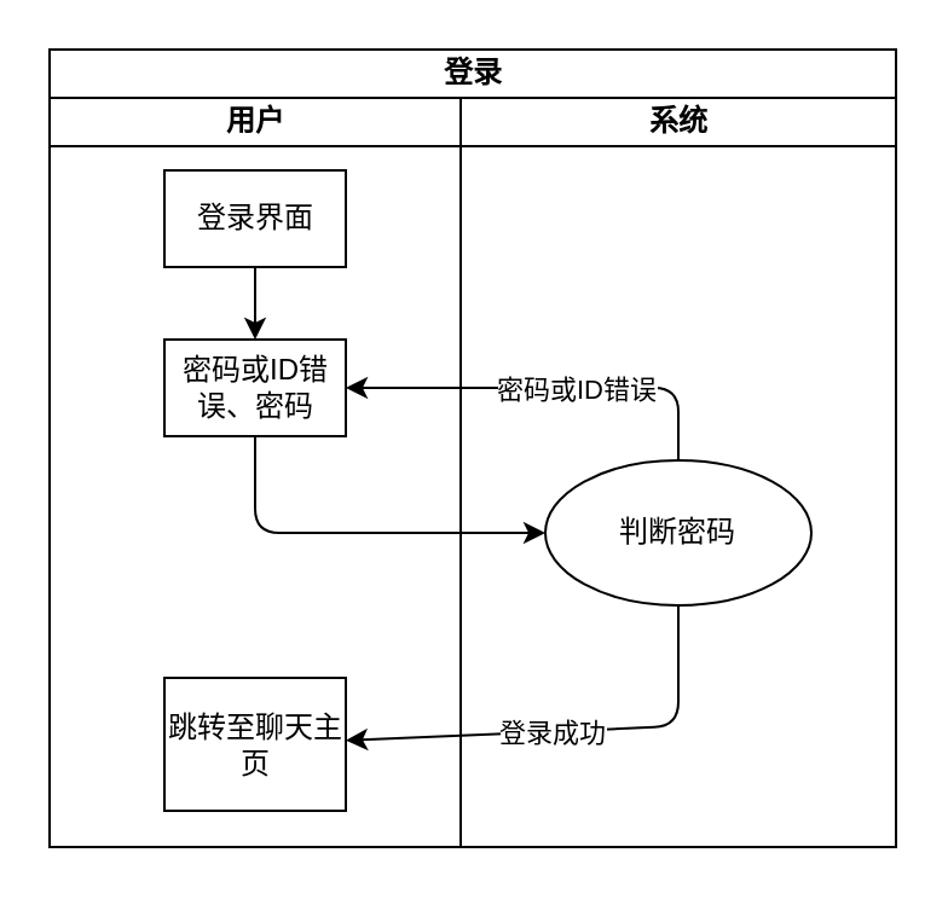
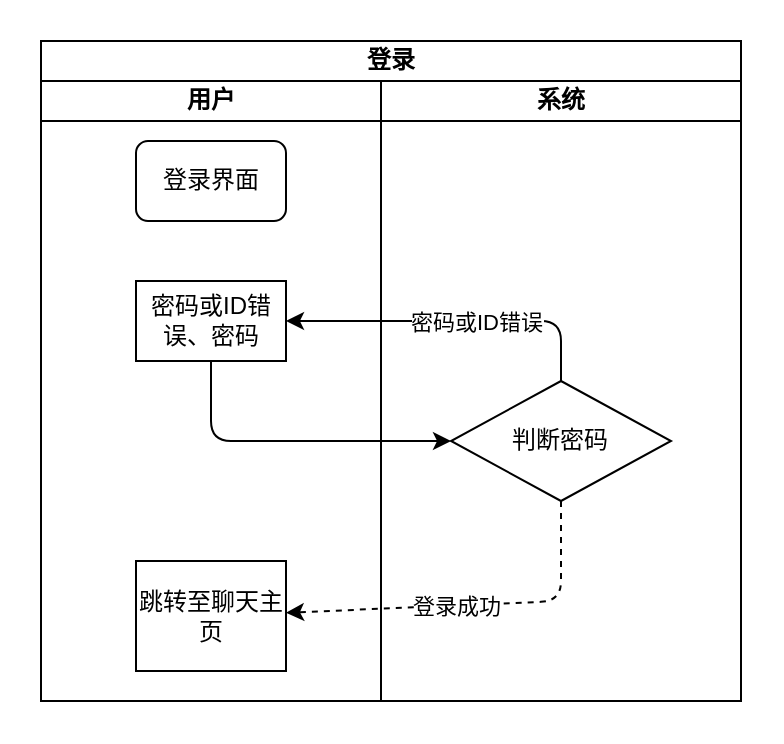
  <mxCell id="0" />
  <mxCell id="1" parent="0" />
  <mxCell id="2" value="登录" style="swimlane;childLayout=stackLayout;resizeParent=1;resizeParentMax=0;startSize=20;html=1;rounded=0;shadow=0;glass=0;swimlaneFillColor=default;" vertex="1" parent="1"><mxGeometry x="20" y="20" width="350" height="330" as="geometry" /></mxCell>
  <mxCell id="3" value="用户" style="swimlane;startSize=20;html=1;rounded=0;swimlaneFillColor=default;" vertex="1" parent="2"><mxGeometry y="20" width="170" height="310" as="geometry" /></mxCell>
- <mxCell id="4" value="" style="edgeStyle=none;html=1;" edge="1" parent="3" source="5" target="6"><mxGeometry relative="1" as="geometry" /></mxCell>
- <mxCell id="5" value="登录界面" style="rounded=0;whiteSpace=wrap;html=1;gradientColor=none;" vertex="1" parent="3"><mxGeometry x="47.5" y="30" width="75" height="40" as="geometry" /></mxCell>
+ <mxCell id="5" value="登录界面" style="whiteSpace=wrap;html=1;gradientColor=none;rounded=1;" vertex="1" parent="3"><mxGeometry x="47.5" y="30" width="75" height="40" as="geometry" /></mxCell>
  <mxCell id="6" value="密码或ID错误、密码" style="rounded=0;whiteSpace=wrap;html=1;gradientColor=none;" vertex="1" parent="3"><mxGeometry x="47.5" y="100" width="75" height="40" as="geometry" /></mxCell>
  <mxCell id="7" value="跳转至聊天主页" style="rounded=0;whiteSpace=wrap;html=1;gradientColor=none;" vertex="1" parent="3"><mxGeometry x="47.5" y="240" width="75" height="55" as="geometry" /></mxCell>
  <mxCell id="8" value="系统" style="swimlane;startSize=20;html=1;rounded=0;swimlaneFillColor=default;" vertex="1" parent="2"><mxGeometry x="170" y="20" width="180" height="310" as="geometry" /></mxCell>
- <mxCell id="9" value="&lt;div style=&quot;line-height: 120%;&quot;&gt;判断密码&lt;/div&gt;" style="ellipse;whiteSpace=wrap;html=1;gradientColor=none;align=center;spacingLeft=5;spacingRight=5;" vertex="1" parent="8"><mxGeometry x="35" y="150" width="110" height="60" as="geometry" /></mxCell>
+ <mxCell id="9" value="&lt;div style=&quot;line-height: 120%;&quot;&gt;判断密码&lt;/div&gt;" style="rhombus;whiteSpace=wrap;html=1;gradientColor=none;align=center;spacingLeft=5;spacingRight=5;" vertex="1" parent="8"><mxGeometry x="35" y="150" width="110" height="60" as="geometry" /></mxCell>
  <mxCell id="10" value="" style="edgeStyle=none;html=1;" edge="1" parent="2" source="6" target="9"><mxGeometry relative="1" as="geometry"><mxPoint x="260" y="200" as="targetPoint" /><Array as="points"><mxPoint x="85" y="200" /></Array></mxGeometry></mxCell>
  <mxCell id="11" style="edgeStyle=none;html=1;entryX=1;entryY=0.5;entryDx=0;entryDy=0;" edge="1" parent="2" source="9" target="6"><mxGeometry relative="1" as="geometry"><Array as="points"><mxPoint x="260" y="140" /></Array></mxGeometry></mxCell>
  <mxCell id="12" value="密码或ID错误" style="edgeLabel;html=1;align=center;verticalAlign=middle;resizable=0;points=[];" vertex="1" connectable="0" parent="11"><mxGeometry x="-0.124" relative="1" as="geometry"><mxPoint as="offset" /></mxGeometry></mxCell>
- <mxCell id="13" style="edgeStyle=none;html=1;" edge="1" parent="2" source="9" target="7"><mxGeometry relative="1" as="geometry"><mxPoint x="110" y="280" as="targetPoint" /><Array as="points"><mxPoint x="260" y="280" /></Array></mxGeometry></mxCell>
+ <mxCell id="13" style="edgeStyle=none;html=1;dashed=1;" edge="1" parent="2" source="9" target="7"><mxGeometry relative="1" as="geometry"><mxPoint x="110" y="280" as="targetPoint" /><Array as="points"><mxPoint x="260" y="280" /></Array></mxGeometry></mxCell>
  <mxCell id="14" value="登录成功" style="edgeLabel;html=1;align=center;verticalAlign=middle;resizable=0;points=[];" vertex="1" connectable="0" parent="13"><mxGeometry x="0.1" relative="1" as="geometry"><mxPoint as="offset" /></mxGeometry></mxCell>
